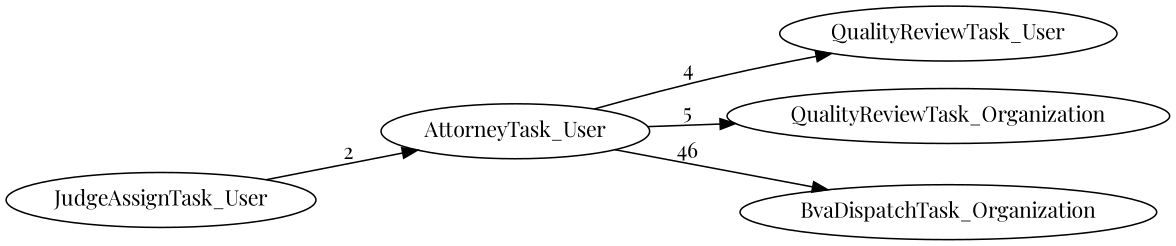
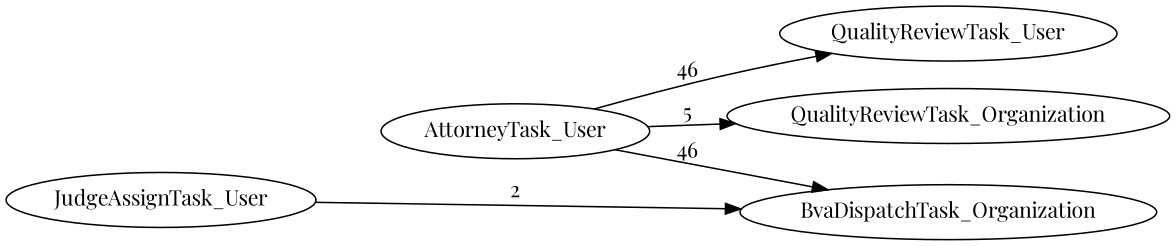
  digraph {
    fontname="Playfair Display"
    rankdir=LR
    node [fontname="Playfair Display"]
    edge [fontname="Playfair Display"]
    AttorneyTask_User
    QualityReviewTask_Organization
    BvaDispatchTask_Organization
    n4 [label=QualityReviewTask_User]
    JudgeAssignTask_User
    AttorneyTask_User -> QualityReviewTask_Organization [label=5]
    AttorneyTask_User -> BvaDispatchTask_Organization [label=46]
-   AttorneyTask_User -> n4 [label=4]
-   JudgeAssignTask_User -> AttorneyTask_User [label=2]
+   AttorneyTask_User -> n4 [label=46]
+   JudgeAssignTask_User -> BvaDispatchTask_Organization [label=2]
  }
